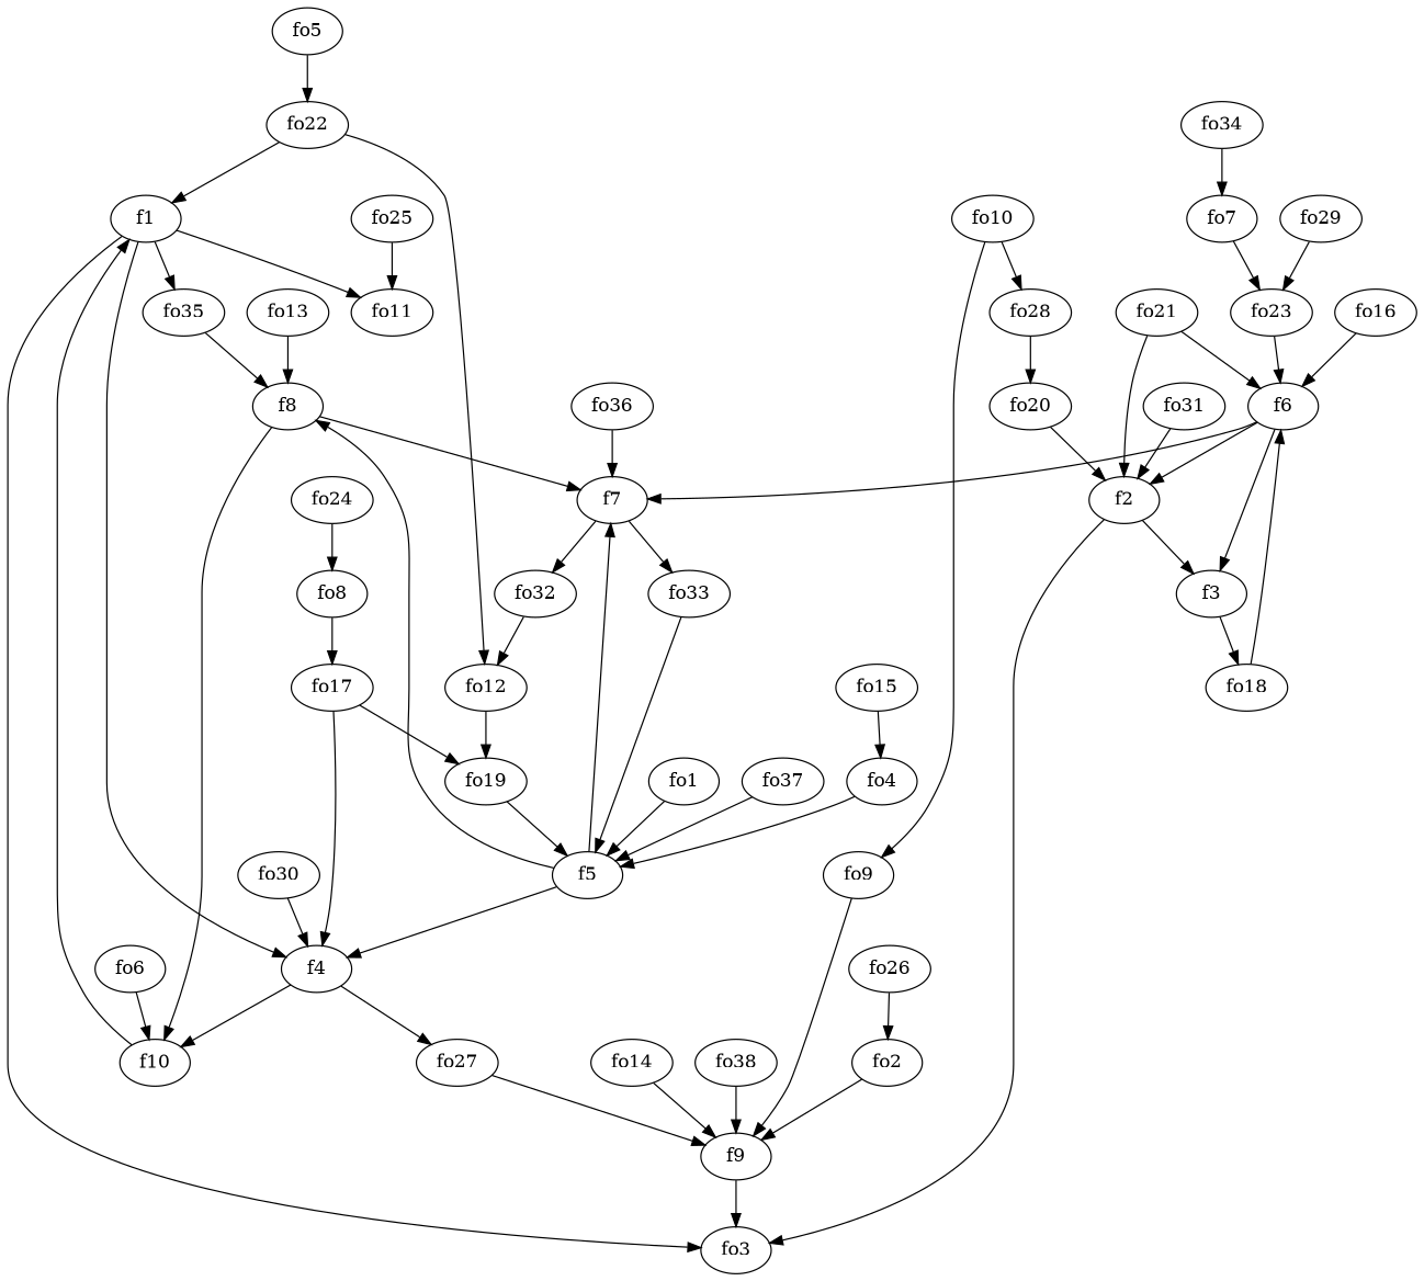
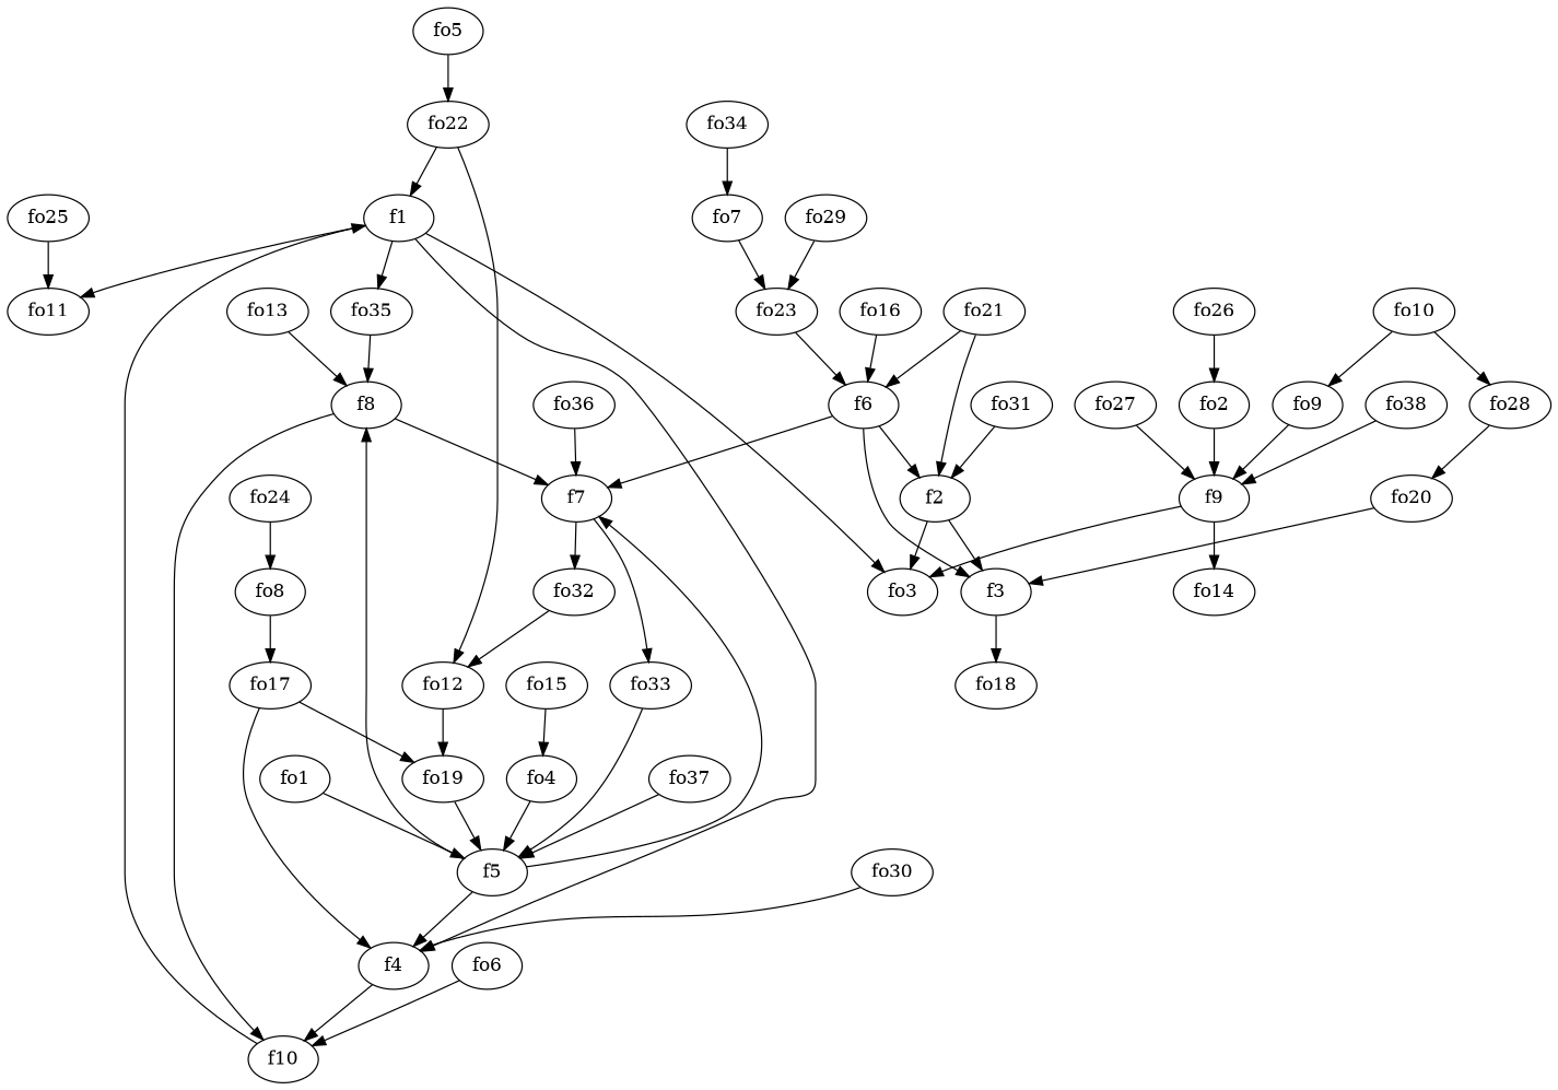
  strict digraph {
    edge [weight=2]
    f1
    f4
    fo3
    fo35
    fo11
    f10
    fo27
    f8
    f2
    f3
    fo18
    f6
    f9
    f5
    f7
    fo32
    fo33
    fo12
    fo1
    fo2
    fo4
    fo5
    fo22
    fo6
    fo7
    fo23
    fo8
    fo17
    fo19
    fo9
    fo10
    fo28
    fo20
    fo13
    fo14
    fo15
    fo16
    fo21
    fo24
    fo25
    fo26
    fo29
    fo30
    fo31
    fo34
    fo36
    fo37
    fo38
    f1 -> f4
    f1 -> fo3
    f1 -> fo35
    f1 -> fo11
    f4 -> f10
-   f4 -> fo27
    fo35 -> f8
    f10 -> f1
    fo27 -> f9
    f8 -> f10
    f8 -> f7
    f2 -> fo3
    f2 -> f3
    f3 -> fo18
-   fo18 -> f6
    f6 -> f2
    f6 -> f3
    f6 -> f7
    f9 -> fo3
    f5 -> f4
    f5 -> f8
    f5 -> f7
    f7 -> fo32
    f7 -> fo33
    fo32 -> fo12
    fo33 -> f5
    fo12 -> fo19
    fo1 -> f5
    fo2 -> f9
    fo4 -> f5
    fo5 -> fo22
    fo22 -> f1
    fo22 -> fo12
    fo6 -> f10
    fo7 -> fo23
    fo23 -> f6
    fo8 -> fo17
    fo17 -> f4
    fo17 -> fo19
    fo19 -> f5
    fo9 -> f9
    fo10 -> fo9
    fo10 -> fo28
    fo28 -> fo20
-   fo20 -> f2
+   fo20 -> f3
    fo13 -> f8
-   fo14 -> f9
+   f9 -> fo14
    fo15 -> fo4
    fo16 -> f6
    fo21 -> f2
    fo21 -> f6
    fo24 -> fo8
    fo25 -> fo11
    fo26 -> fo2
    fo29 -> fo23
    fo30 -> f4
    fo31 -> f2
    fo34 -> fo7
    fo36 -> f7
    fo37 -> f5
    fo38 -> f9
  }
